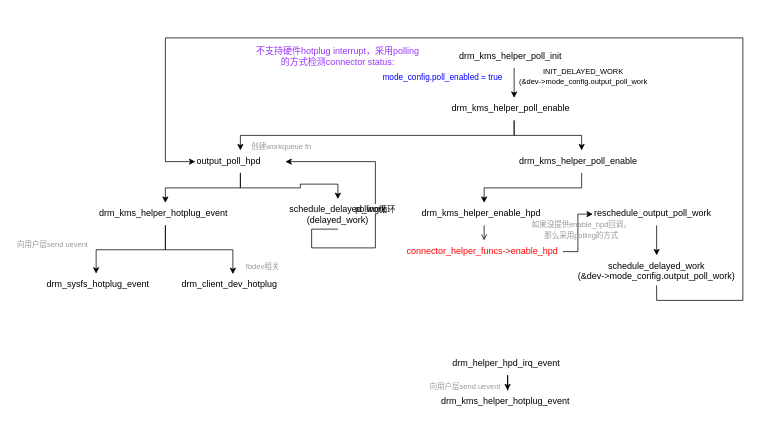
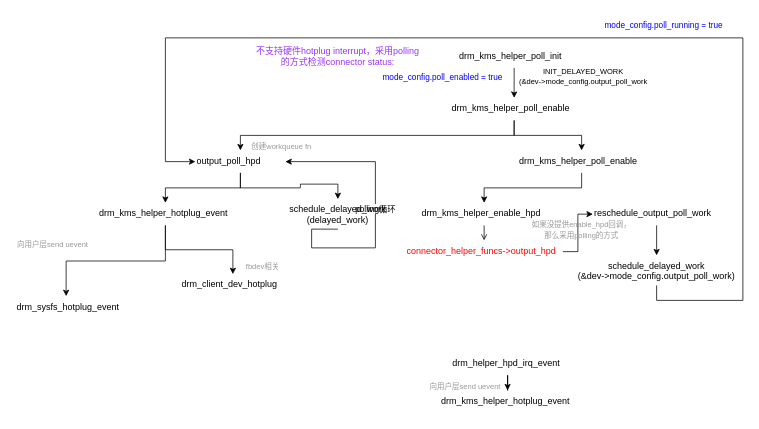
  <mxCell id="0" />
  <mxCell id="1" parent="0" />
  <mxCell id="2" style="edgeStyle=orthogonalEdgeStyle;rounded=0;orthogonalLoop=1;jettySize=auto;html=1;exitX=0.5;exitY=1;exitDx=0;exitDy=0;entryX=0.5;entryY=0;entryDx=0;entryDy=0;" parent="1" source="3" target="6" edge="1"><mxGeometry relative="1" as="geometry" /></mxCell>
  <mxCell id="3" value="drm_kms_helper_poll_init" style="text;whiteSpace=wrap;html=1;" parent="1" vertex="1"><mxGeometry x="610" y="60" width="150" height="30" as="geometry" /></mxCell>
  <mxCell id="4" style="edgeStyle=orthogonalEdgeStyle;rounded=0;orthogonalLoop=1;jettySize=auto;html=1;exitX=0.5;exitY=1;exitDx=0;exitDy=0;entryX=0.5;entryY=0;entryDx=0;entryDy=0;" parent="1" source="6" target="9" edge="1"><mxGeometry relative="1" as="geometry" /></mxCell>
  <mxCell id="5" style="edgeStyle=orthogonalEdgeStyle;rounded=0;orthogonalLoop=1;jettySize=auto;html=1;exitX=0.5;exitY=1;exitDx=0;exitDy=0;entryX=0.5;entryY=0;entryDx=0;entryDy=0;" parent="1" source="6" target="12" edge="1"><mxGeometry relative="1" as="geometry" /></mxCell>
  <mxCell id="6" value="drm_kms_helper_poll_enable" style="text;whiteSpace=wrap;html=1;" parent="1" vertex="1"><mxGeometry x="600" y="130" width="170" height="30" as="geometry" /></mxCell>
  <mxCell id="7" style="edgeStyle=orthogonalEdgeStyle;rounded=0;orthogonalLoop=1;jettySize=auto;html=1;exitX=0.5;exitY=1;exitDx=0;exitDy=0;entryX=0.5;entryY=0;entryDx=0;entryDy=0;" parent="1" source="9" target="25" edge="1"><mxGeometry relative="1" as="geometry" /></mxCell>
  <mxCell id="8" style="edgeStyle=orthogonalEdgeStyle;rounded=0;orthogonalLoop=1;jettySize=auto;html=1;exitX=0.5;exitY=1;exitDx=0;exitDy=0;entryX=0.5;entryY=0;entryDx=0;entryDy=0;" parent="1" source="9" target="28" edge="1"><mxGeometry relative="1" as="geometry" /></mxCell>
  <mxCell id="9" value="output_poll_hpd" style="text;whiteSpace=wrap;html=1;" parent="1" vertex="1"><mxGeometry x="260" y="200" width="120" height="30" as="geometry" /></mxCell>
  <mxCell id="10" value="&lt;font style=&quot;font-size: 10px;&quot;&gt;创建workqueue fn&lt;/font&gt;" style="text;html=1;align=center;verticalAlign=middle;whiteSpace=wrap;rounded=0;fontSize=10;fontColor=#999999;" parent="1" vertex="1"><mxGeometry x="330" y="180" width="90" height="30" as="geometry" /></mxCell>
  <mxCell id="11" style="edgeStyle=orthogonalEdgeStyle;rounded=0;orthogonalLoop=1;jettySize=auto;html=1;exitX=0.5;exitY=1;exitDx=0;exitDy=0;entryX=0.5;entryY=0;entryDx=0;entryDy=0;" parent="1" source="12" target="14" edge="1"><mxGeometry relative="1" as="geometry" /></mxCell>
  <mxCell id="12" value="drm_kms_helper_poll_enable" style="text;whiteSpace=wrap;html=1;" parent="1" vertex="1"><mxGeometry x="690" y="200" width="170" height="30" as="geometry" /></mxCell>
  <mxCell id="13" style="edgeStyle=orthogonalEdgeStyle;rounded=0;orthogonalLoop=1;jettySize=auto;html=1;exitX=0.5;exitY=1;exitDx=0;exitDy=0;entryX=0.5;entryY=0;entryDx=0;entryDy=0;endArrow=open;" parent="1" source="14" target="16" edge="1"><mxGeometry relative="1" as="geometry" /></mxCell>
  <mxCell id="14" value="drm_kms_helper_enable_hpd" style="text;whiteSpace=wrap;html=1;" parent="1" vertex="1"><mxGeometry x="560" y="270" width="170" height="30" as="geometry" /></mxCell>
  <mxCell id="15" style="edgeStyle=orthogonalEdgeStyle;rounded=0;orthogonalLoop=1;jettySize=auto;html=1;exitX=1;exitY=0.5;exitDx=0;exitDy=0;entryX=0;entryY=0.5;entryDx=0;entryDy=0;" edge="1" parent="1" source="16" target="18"><mxGeometry relative="1" as="geometry" /></mxCell>
- <mxCell id="16" value="&lt;font color=&quot;#ff0000&quot;&gt;connector_helper_funcs-&amp;gt;enable_hpd&lt;/font&gt;" style="text;whiteSpace=wrap;html=1;" parent="1" vertex="1"><mxGeometry x="540" y="320" width="210" height="30" as="geometry" /></mxCell>
+ <mxCell id="16" value="&lt;font color=&quot;#ff0000&quot;&gt;connector_helper_funcs-&amp;gt;output_hpd&lt;/font&gt;" style="text;whiteSpace=wrap;html=1;" parent="1" vertex="1"><mxGeometry x="540" y="320" width="210" height="30" as="geometry" /></mxCell>
  <mxCell id="17" style="edgeStyle=orthogonalEdgeStyle;rounded=0;orthogonalLoop=1;jettySize=auto;html=1;exitX=0.5;exitY=1;exitDx=0;exitDy=0;entryX=0.5;entryY=0;entryDx=0;entryDy=0;" parent="1" source="18" target="20" edge="1"><mxGeometry relative="1" as="geometry" /></mxCell>
  <mxCell id="18" value="reschedule_output_poll_work" style="text;whiteSpace=wrap;html=1;" parent="1" vertex="1"><mxGeometry x="790" y="270" width="170" height="30" as="geometry" /></mxCell>
  <mxCell id="19" style="edgeStyle=orthogonalEdgeStyle;rounded=0;orthogonalLoop=1;jettySize=auto;html=1;entryX=0;entryY=0.5;entryDx=0;entryDy=0;" parent="1" target="9" edge="1"><mxGeometry relative="1" as="geometry"><mxPoint x="875" y="380" as="sourcePoint" /><Array as="points"><mxPoint x="875" y="400" /><mxPoint x="990" y="400" /><mxPoint x="990" y="50" /><mxPoint x="220" y="50" /><mxPoint x="220" y="215" /></Array></mxGeometry></mxCell>
  <mxCell id="20" value="schedule_delayed_work&lt;div&gt;(&amp;amp;dev-&amp;gt;mode_config.output_poll_work)&lt;/div&gt;" style="text;whiteSpace=wrap;html=1;align=center;" parent="1" vertex="1"><mxGeometry x="766.25" y="340" width="217.5" height="30" as="geometry" /></mxCell>
  <mxCell id="21" value="&lt;font style=&quot;font-size: 10px;&quot;&gt;INIT_DELAYED_WORK&lt;/font&gt;&lt;div&gt;&lt;font style=&quot;font-size: 10px;&quot;&gt;(&amp;amp;dev-&amp;gt;mode_config.output_poll_work&lt;/font&gt;&lt;/div&gt;" style="text;whiteSpace=wrap;html=1;align=center;" parent="1" vertex="1"><mxGeometry x="690" y="80" width="175" height="40" as="geometry" /></mxCell>
  <mxCell id="22" value="mode_config.poll_enabled = true" style="text;whiteSpace=wrap;html=1;fontColor=#0000FF;fontSize=11;" parent="1" vertex="1"><mxGeometry x="508" y="90" width="171" height="20" as="geometry" /></mxCell>
+ <mxCell id="23" value="&lt;font color=&quot;#0000ff&quot; style=&quot;font-size: 11px;&quot;&gt;mode_config.poll_running = true&lt;/font&gt;" style="text;whiteSpace=wrap;html=1;fontSize=11;" parent="1" vertex="1"><mxGeometry x="803.75" width="180" height="30" as="geometry" y="20" /></mxCell>
  <mxCell id="24" style="edgeStyle=orthogonalEdgeStyle;rounded=0;orthogonalLoop=1;jettySize=auto;html=1;exitX=0.5;exitY=1;exitDx=0;exitDy=0;entryX=0.5;entryY=0;entryDx=0;entryDy=0;" parent="1" source="25" target="31" edge="1"><mxGeometry relative="1" as="geometry" /></mxCell>
  <mxCell id="25" value="drm_kms_helper_hotplug_event" style="text;whiteSpace=wrap;html=1;" parent="1" vertex="1"><mxGeometry x="130" y="270" width="180" height="30" as="geometry" /></mxCell>
  <mxCell id="26" style="edgeStyle=orthogonalEdgeStyle;rounded=0;orthogonalLoop=1;jettySize=auto;html=1;exitX=0.5;exitY=1;exitDx=0;exitDy=0;entryX=1;entryY=0.5;entryDx=0;entryDy=0;" parent="1" source="28" target="9" edge="1"><mxGeometry relative="1" as="geometry"><Array as="points"><mxPoint x="415" y="330" /><mxPoint x="500" y="330" /><mxPoint x="500" y="215" /></Array></mxGeometry></mxCell>
  <mxCell id="27" value="polling循环" style="edgeLabel;html=1;align=center;verticalAlign=middle;resizable=0;points=[];" parent="26" vertex="1" connectable="0"><mxGeometry x="0.044" y="1" relative="1" as="geometry"><mxPoint as="offset" /></mxGeometry></mxCell>
  <mxCell id="28" value="schedule_delayed_work&lt;div&gt;(delayed_work)&lt;/div&gt;" style="text;whiteSpace=wrap;html=1;align=center;" parent="1" vertex="1"><mxGeometry x="385" y="265" width="130" height="40" as="geometry" /></mxCell>
- <mxCell id="29" value="drm_sysfs_hotplug_event" style="text;whiteSpace=wrap;html=1;" parent="1" vertex="1"><mxGeometry x="60" y="365" width="150" height="25" as="geometry" /></mxCell>
+ <mxCell id="29" value="drm_sysfs_hotplug_event" style="text;whiteSpace=wrap;html=1;" parent="1" vertex="1"><mxGeometry x="20" y="395" width="150" height="25" as="geometry" /></mxCell>
  <mxCell id="30" style="edgeStyle=orthogonalEdgeStyle;rounded=0;orthogonalLoop=1;jettySize=auto;html=1;exitX=0.5;exitY=1;exitDx=0;exitDy=0;entryX=0.451;entryY=-0.025;entryDx=0;entryDy=0;entryPerimeter=0;" parent="1" source="25" target="29" edge="1"><mxGeometry relative="1" as="geometry" /></mxCell>
  <mxCell id="31" value="drm_client_dev_hotplug" style="text;whiteSpace=wrap;html=1;" parent="1" vertex="1"><mxGeometry x="240" y="365" width="140" height="30" as="geometry" /></mxCell>
  <mxCell id="32" value="&lt;font color=&quot;#999999&quot; style=&quot;font-size: 10px;&quot;&gt;fbdev相关&lt;/font&gt;" style="text;html=1;align=center;verticalAlign=middle;whiteSpace=wrap;rounded=0;" parent="1" vertex="1"><mxGeometry x="320" y="340" width="60" height="30" as="geometry" /></mxCell>
  <mxCell id="33" value="&lt;font color=&quot;#999999&quot; style=&quot;font-size: 10px;&quot;&gt;向用户层send uevent&lt;/font&gt;" style="text;html=1;align=center;verticalAlign=middle;whiteSpace=wrap;rounded=0;" parent="1" vertex="1"><mxGeometry x="20" y="310" width="100" height="30" as="geometry" /></mxCell>
  <mxCell id="34" style="edgeStyle=orthogonalEdgeStyle;rounded=0;orthogonalLoop=1;jettySize=auto;html=1;entryX=0.5;entryY=0;entryDx=0;entryDy=0;" parent="1" source="35" target="37" edge="1"><mxGeometry relative="1" as="geometry" /></mxCell>
  <mxCell id="35" value="drm_helper_hpd_irq_event" style="text;whiteSpace=wrap;html=1;" parent="1" vertex="1"><mxGeometry x="601.25" y="470" width="150" height="30" as="geometry" /></mxCell>
  <mxCell id="36" value="&lt;font color=&quot;#9933ff&quot;&gt;不支持硬件hotplug interrupt，采用polling的方式检测connector status:&lt;/font&gt;" style="text;html=1;align=center;verticalAlign=middle;whiteSpace=wrap;rounded=0;" parent="1" vertex="1"><mxGeometry x="340" y="60" width="220" height="30" as="geometry" /></mxCell>
  <mxCell id="37" value="drm_kms_helper_hotplug_event" style="text;whiteSpace=wrap;html=1;" parent="1" vertex="1"><mxGeometry x="586.25" y="520" width="180" height="30" as="geometry" /></mxCell>
  <mxCell id="38" value="&lt;font color=&quot;#999999&quot; style=&quot;font-size: 10px;&quot;&gt;向用户层send uevent&lt;/font&gt;" style="text;html=1;align=center;verticalAlign=middle;whiteSpace=wrap;rounded=0;" vertex="1" parent="1"><mxGeometry x="570" y="500" width="100" height="30" as="geometry" /></mxCell>
  <mxCell id="39" value="&lt;font color=&quot;#999999&quot; style=&quot;font-size: 10px;&quot;&gt;如果没提供enable_hpd回调，那么采用polling的方式&lt;/font&gt;" style="text;html=1;align=center;verticalAlign=middle;whiteSpace=wrap;rounded=0;" vertex="1" parent="1"><mxGeometry x="705" y="290" width="140" height="30" as="geometry" /></mxCell>
